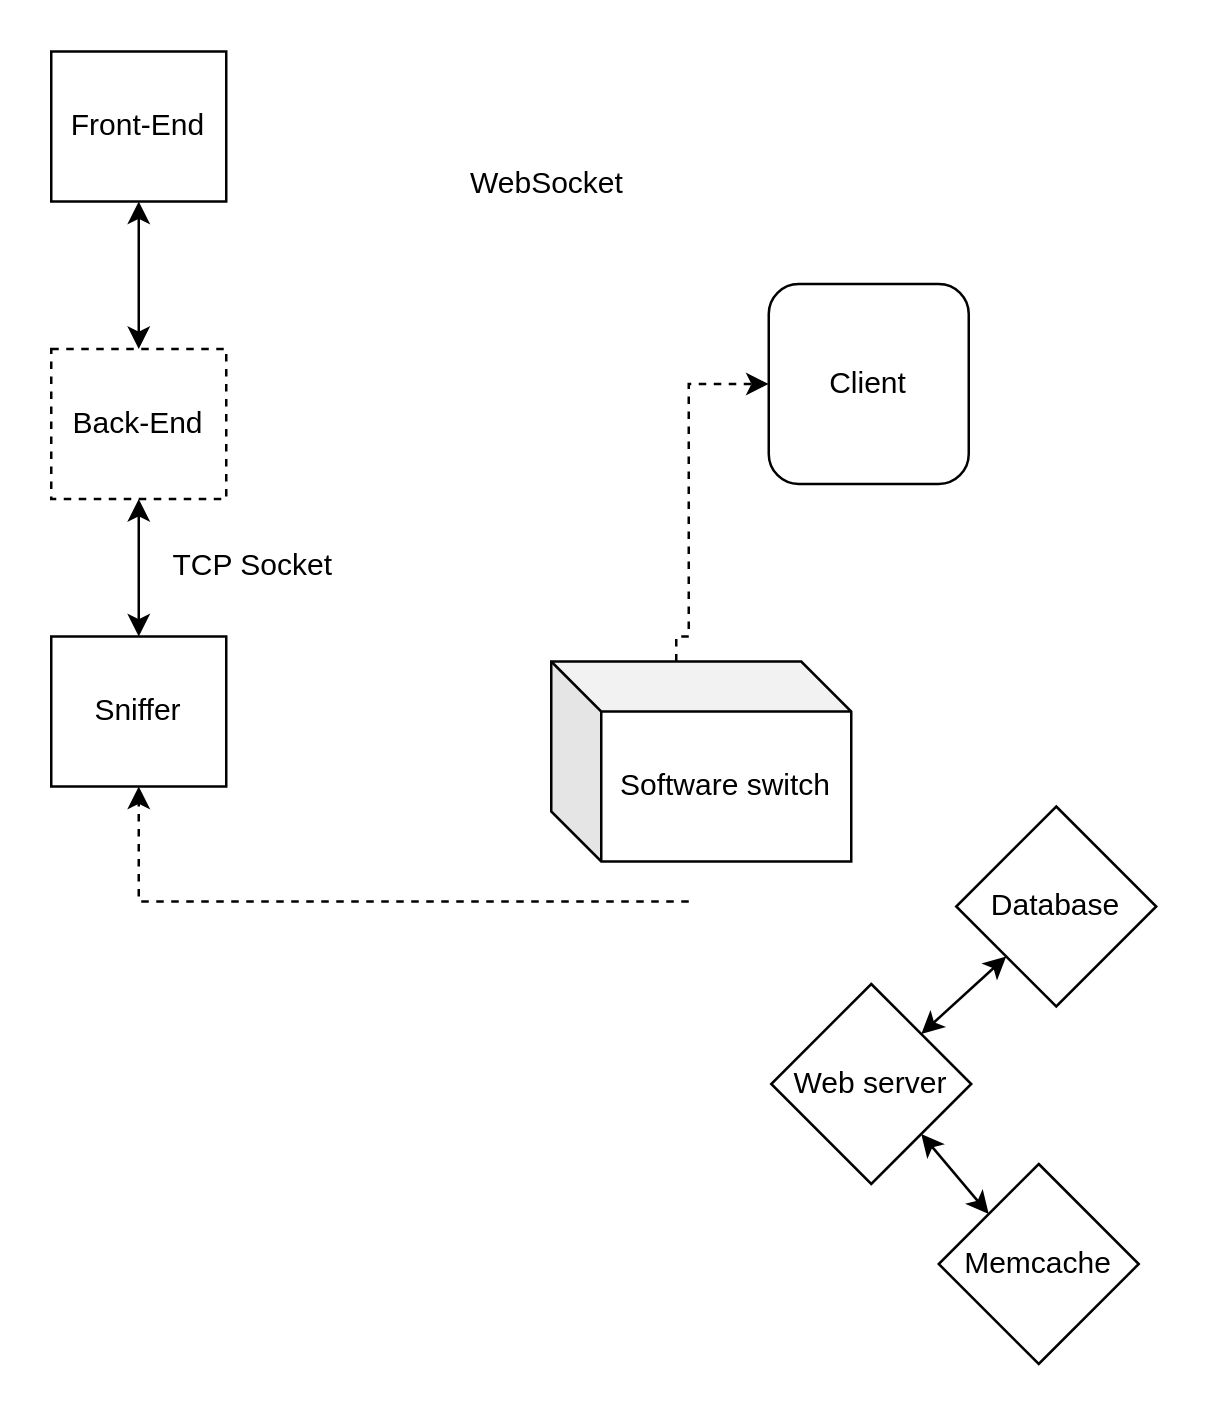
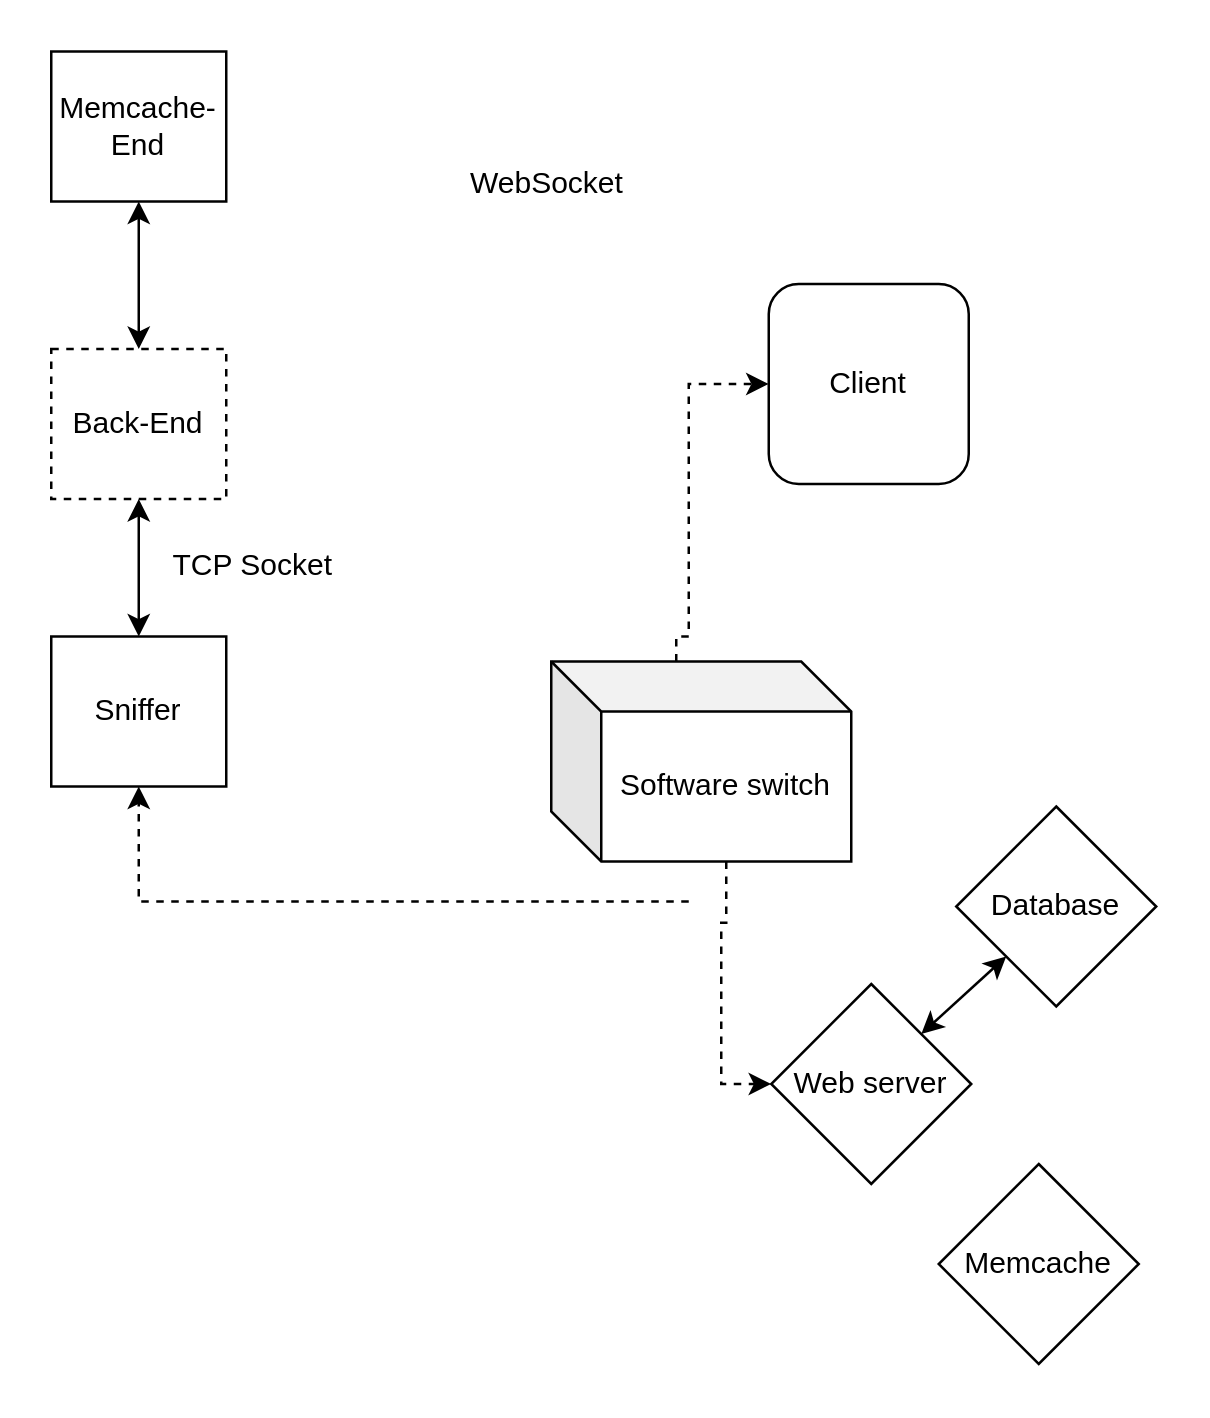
  <mxCell id="0" />
  <mxCell id="1" parent="0" />
  <mxCell id="2" style="rounded=0;orthogonalLoop=1;jettySize=auto;html=1;startArrow=none;startFill=0;endArrow=classic;endFill=1;exitX=0;exitY=0;exitDx=50;exitDy=0;entryX=0;entryY=0.5;entryDx=0;entryDy=0;edgeStyle=orthogonalEdgeStyle;exitPerimeter=0;dashed=1;" parent="1" source="11" edge="1" target="12"><mxGeometry relative="1" as="geometry"><mxPoint x="266" y="180" as="targetPoint" /><mxPoint x="265" y="254" as="sourcePoint" /><Array as="points"><mxPoint x="275" y="254" /><mxPoint x="275" y="153" /></Array></mxGeometry></mxCell>
  <mxCell id="3" style="rounded=0;orthogonalLoop=1;jettySize=auto;html=1;exitX=0.5;exitY=1;exitDx=0;exitDy=0;startArrow=classic;startFill=1;endArrow=classic;endFill=1;" parent="1" source="4" target="5" edge="1"><mxGeometry relative="1" as="geometry" /></mxCell>
- <mxCell id="4" value="Front-End" style="rounded=0;whiteSpace=wrap;html=1;" parent="1" vertex="1"><mxGeometry x="20" y="20" width="70" height="60" as="geometry" /></mxCell>
+ <mxCell id="4" value="Memcache-End" style="rounded=0;whiteSpace=wrap;html=1;" parent="1" vertex="1"><mxGeometry x="20" y="20" width="70" height="60" as="geometry" /></mxCell>
  <mxCell id="5" value="Back-End" style="rounded=0;whiteSpace=wrap;html=1;dashed=1;" parent="1" vertex="1"><mxGeometry x="20" y="139" width="70" height="60" as="geometry" /></mxCell>
  <mxCell id="6" style="edgeStyle=none;rounded=0;orthogonalLoop=1;jettySize=auto;html=1;exitX=0.5;exitY=0;exitDx=0;exitDy=0;startArrow=classic;startFill=1;endArrow=classic;endFill=1;fontSize=9;" parent="1" source="7" target="5" edge="1"><mxGeometry relative="1" as="geometry" /></mxCell>
  <mxCell id="7" value="Sniffer" style="rounded=0;whiteSpace=wrap;html=1;" parent="1" vertex="1"><mxGeometry x="20" y="254" width="70" height="60" as="geometry" /></mxCell>
  <mxCell id="8" value="WebSocket " style="text;html=1;resizable=0;points=[];autosize=1;align=left;verticalAlign=top;spacingTop=-4;" parent="1" vertex="1"><mxGeometry x="186" y="63" width="80" height="20" as="geometry" /></mxCell>
  <mxCell id="9" value="TCP Socket " style="text;html=1;resizable=0;points=[];autosize=1;align=left;verticalAlign=top;spacingTop=-4;fillColor=#ffffff;" parent="1" vertex="1"><mxGeometry x="67" y="216" width="80" height="20" as="geometry" /></mxCell>
+ <mxCell id="10" style="edgeStyle=orthogonalEdgeStyle;rounded=0;orthogonalLoop=1;jettySize=auto;html=1;exitX=0;exitY=0;exitDx=70;exitDy=80;exitPerimeter=0;entryX=0;entryY=0.5;entryDx=0;entryDy=0;dashed=1;" edge="1" parent="1" source="11" target="15"><mxGeometry relative="1" as="geometry"><mxPoint x="275" y="440" as="targetPoint" /></mxGeometry></mxCell>
  <mxCell id="11" value="Software switch " style="shape=cube;whiteSpace=wrap;html=1;boundedLbl=1;backgroundOutline=1;darkOpacity=0.05;darkOpacity2=0.1;" vertex="1" parent="1"><mxGeometry x="220" y="264" width="120" height="80" as="geometry" /></mxCell>
  <mxCell id="12" value="Client" style="whiteSpace=wrap;html=1;rounded=1;" vertex="1" parent="1"><mxGeometry x="307" y="113" width="80" height="80" as="geometry" /></mxCell>
  <mxCell id="13" style="edgeStyle=none;rounded=0;orthogonalLoop=1;jettySize=auto;html=1;exitX=1;exitY=0;exitDx=0;exitDy=0;entryX=0;entryY=1;entryDx=0;entryDy=0;startArrow=classic;startFill=1;" edge="1" parent="1" source="15" target="18"><mxGeometry relative="1" as="geometry" /></mxCell>
- <mxCell id="14" style="edgeStyle=none;rounded=0;orthogonalLoop=1;jettySize=auto;html=1;exitX=1;exitY=1;exitDx=0;exitDy=0;entryX=0;entryY=0;entryDx=0;entryDy=0;startArrow=classic;startFill=1;" edge="1" parent="1" source="15" target="17"><mxGeometry relative="1" as="geometry" /></mxCell>
  <mxCell id="15" value="Web server" style="rhombus;whiteSpace=wrap;html=1;" vertex="1" parent="1"><mxGeometry x="308" y="393" width="80" height="80" as="geometry" /></mxCell>
  <mxCell id="16" value="" style="endArrow=classic;html=1;dashed=1;entryX=0.5;entryY=1;entryDx=0;entryDy=0;edgeStyle=orthogonalEdgeStyle;rounded=0;" edge="1" parent="1" target="7"><mxGeometry width="50" height="50" relative="1" as="geometry"><mxPoint x="275" y="360" as="sourcePoint" /><mxPoint x="115" y="377" as="targetPoint" /><Array as="points"><mxPoint x="55" y="360" /></Array></mxGeometry></mxCell>
  <mxCell id="17" value="Memcache" style="rhombus;whiteSpace=wrap;html=1;" vertex="1" parent="1"><mxGeometry x="375" y="465" width="80" height="80" as="geometry" /></mxCell>
  <mxCell id="18" value="Database" style="rhombus;whiteSpace=wrap;html=1;" vertex="1" parent="1"><mxGeometry x="382" y="322" width="80" height="80" as="geometry" /></mxCell>
